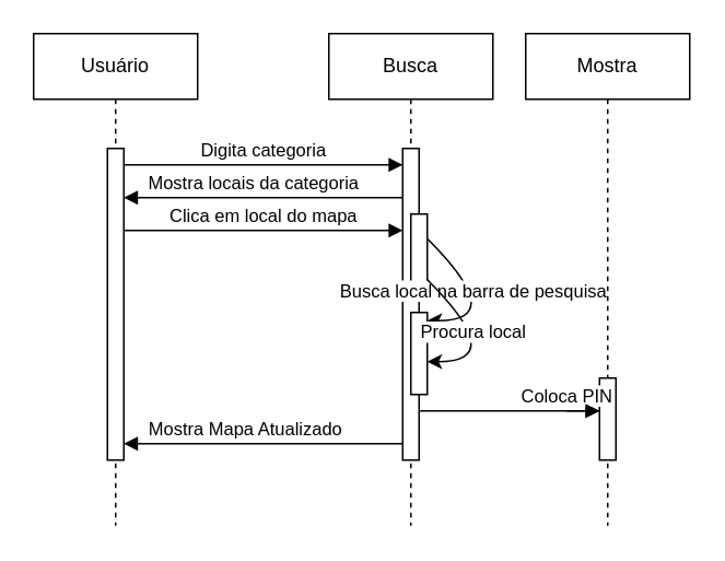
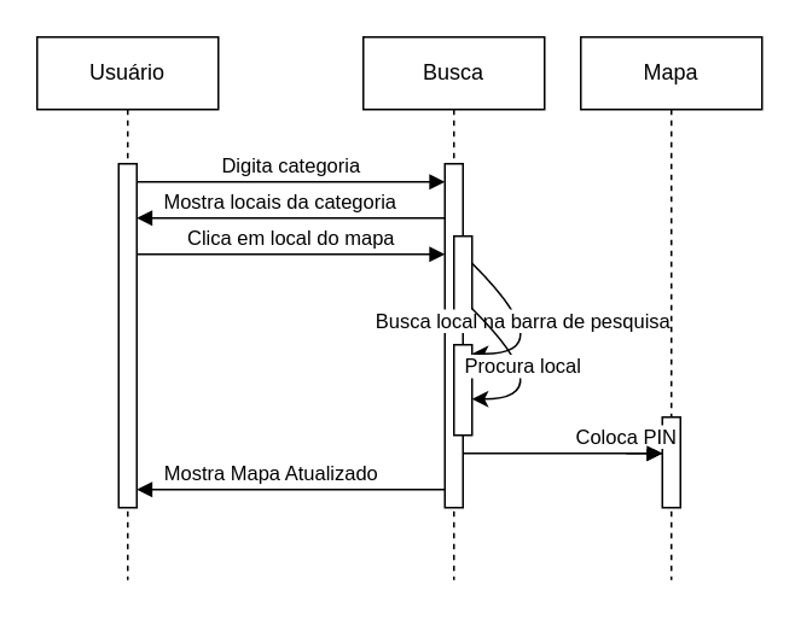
  <mxCell id="0" />
  <mxCell id="1" parent="0" />
  <mxCell id="2" value="Usuário" style="shape=umlLifeline;perimeter=lifelinePerimeter;whiteSpace=wrap;html=1;container=0;dropTarget=0;collapsible=0;recursiveResize=0;outlineConnect=0;portConstraint=eastwest;newEdgeStyle={&quot;edgeStyle&quot;:&quot;elbowEdgeStyle&quot;,&quot;elbow&quot;:&quot;vertical&quot;,&quot;curved&quot;:0,&quot;rounded&quot;:0};" parent="1" vertex="1"><mxGeometry x="20" y="20" width="100" height="300" as="geometry" /></mxCell>
  <mxCell id="3" value="" style="html=1;points=[];perimeter=orthogonalPerimeter;outlineConnect=0;targetShapes=umlLifeline;portConstraint=eastwest;newEdgeStyle={&quot;edgeStyle&quot;:&quot;elbowEdgeStyle&quot;,&quot;elbow&quot;:&quot;vertical&quot;,&quot;curved&quot;:0,&quot;rounded&quot;:0};" parent="2" vertex="1"><mxGeometry x="45" y="70" width="10" height="190" as="geometry" /></mxCell>
  <mxCell id="4" value="Busca" style="shape=umlLifeline;perimeter=lifelinePerimeter;whiteSpace=wrap;html=1;container=0;dropTarget=0;collapsible=0;recursiveResize=0;outlineConnect=0;portConstraint=eastwest;newEdgeStyle={&quot;edgeStyle&quot;:&quot;elbowEdgeStyle&quot;,&quot;elbow&quot;:&quot;vertical&quot;,&quot;curved&quot;:0,&quot;rounded&quot;:0};" parent="1" vertex="1"><mxGeometry x="200" y="20" width="100" height="300" as="geometry" /></mxCell>
  <mxCell id="5" value="" style="html=1;points=[];perimeter=orthogonalPerimeter;outlineConnect=0;targetShapes=umlLifeline;portConstraint=eastwest;newEdgeStyle={&quot;edgeStyle&quot;:&quot;elbowEdgeStyle&quot;,&quot;elbow&quot;:&quot;vertical&quot;,&quot;curved&quot;:0,&quot;rounded&quot;:0};" parent="4" vertex="1"><mxGeometry x="45" y="70" width="10" height="190" as="geometry" /></mxCell>
  <mxCell id="6" value="" style="html=1;points=[];perimeter=orthogonalPerimeter;outlineConnect=0;targetShapes=umlLifeline;portConstraint=eastwest;newEdgeStyle={&quot;edgeStyle&quot;:&quot;elbowEdgeStyle&quot;,&quot;elbow&quot;:&quot;vertical&quot;,&quot;curved&quot;:0,&quot;rounded&quot;:0};" parent="4" vertex="1"><mxGeometry x="50" y="110" width="10" height="50" as="geometry" /></mxCell>
  <mxCell id="7" value="" style="html=1;points=[];perimeter=orthogonalPerimeter;outlineConnect=0;targetShapes=umlLifeline;portConstraint=eastwest;newEdgeStyle={&quot;edgeStyle&quot;:&quot;elbowEdgeStyle&quot;,&quot;elbow&quot;:&quot;vertical&quot;,&quot;curved&quot;:0,&quot;rounded&quot;:0};" parent="4" vertex="1"><mxGeometry x="50" y="170" width="10" height="50" as="geometry" /></mxCell>
  <mxCell id="8" value="Digita categoria" style="html=1;verticalAlign=bottom;endArrow=block;edgeStyle=elbowEdgeStyle;elbow=vertical;curved=0;rounded=0;" parent="1" source="3" target="5" edge="1"><mxGeometry x="0.002" relative="1" as="geometry"><mxPoint x="175" y="110" as="sourcePoint" /><Array as="points"><mxPoint x="160" y="100" /></Array><mxPoint as="offset" /></mxGeometry></mxCell>
  <mxCell id="9" value="" style="curved=1;endArrow=classic;html=1;rounded=0;" parent="1" edge="1"><mxGeometry width="50" height="50" relative="1" as="geometry"><mxPoint x="260" y="145" as="sourcePoint" /><mxPoint x="260" y="195" as="targetPoint" /><Array as="points"><mxPoint x="310" y="195" /></Array></mxGeometry></mxCell>
  <mxCell id="10" value="Busca local na barra de pesquisa" style="edgeLabel;html=1;align=center;verticalAlign=middle;resizable=0;points=[];" parent="9" vertex="1" connectable="0"><mxGeometry x="-0.312" y="-3" relative="1" as="geometry"><mxPoint as="offset" /></mxGeometry></mxCell>
- <mxCell id="11" value="Mostra" style="shape=umlLifeline;perimeter=lifelinePerimeter;whiteSpace=wrap;html=1;container=0;dropTarget=0;collapsible=0;recursiveResize=0;outlineConnect=0;portConstraint=eastwest;newEdgeStyle={&quot;edgeStyle&quot;:&quot;elbowEdgeStyle&quot;,&quot;elbow&quot;:&quot;vertical&quot;,&quot;curved&quot;:0,&quot;rounded&quot;:0};" parent="1" vertex="1"><mxGeometry x="320" y="20" width="100" height="300" as="geometry" /></mxCell>
+ <mxCell id="11" value="Mapa" style="shape=umlLifeline;perimeter=lifelinePerimeter;whiteSpace=wrap;html=1;container=0;dropTarget=0;collapsible=0;recursiveResize=0;outlineConnect=0;portConstraint=eastwest;newEdgeStyle={&quot;edgeStyle&quot;:&quot;elbowEdgeStyle&quot;,&quot;elbow&quot;:&quot;vertical&quot;,&quot;curved&quot;:0,&quot;rounded&quot;:0};" parent="1" vertex="1"><mxGeometry x="320" y="20" width="100" height="300" as="geometry" /></mxCell>
  <mxCell id="12" value="" style="html=1;points=[];perimeter=orthogonalPerimeter;outlineConnect=0;targetShapes=umlLifeline;portConstraint=eastwest;newEdgeStyle={&quot;edgeStyle&quot;:&quot;elbowEdgeStyle&quot;,&quot;elbow&quot;:&quot;vertical&quot;,&quot;curved&quot;:0,&quot;rounded&quot;:0};" parent="11" vertex="1"><mxGeometry x="45" y="210" width="10" height="50" as="geometry" /></mxCell>
  <mxCell id="13" value="Coloca PIN" style="html=1;verticalAlign=bottom;endArrow=block;edgeStyle=elbowEdgeStyle;elbow=vertical;curved=0;rounded=0;" parent="1" edge="1"><mxGeometry x="0.002" relative="1" as="geometry"><mxPoint x="365" y="250" as="sourcePoint" /><Array as="points"><mxPoint x="345" y="250" /></Array><mxPoint x="365" y="250" as="targetPoint" /><mxPoint as="offset" /></mxGeometry></mxCell>
  <mxCell id="14" value="Mostra locais da categoria" style="html=1;verticalAlign=bottom;endArrow=block;edgeStyle=elbowEdgeStyle;elbow=vertical;curved=0;rounded=0;" parent="1" edge="1"><mxGeometry x="0.244" relative="1" as="geometry"><mxPoint x="205" y="120" as="sourcePoint" /><Array as="points"><mxPoint x="245" y="120" /></Array><mxPoint x="75" y="120" as="targetPoint" /><mxPoint as="offset" /></mxGeometry></mxCell>
  <mxCell id="15" value="Clica em local do mapa" style="html=1;verticalAlign=bottom;endArrow=block;edgeStyle=elbowEdgeStyle;elbow=vertical;curved=0;rounded=0;" parent="1" edge="1"><mxGeometry x="0.002" relative="1" as="geometry"><mxPoint x="75" y="140" as="sourcePoint" /><Array as="points"><mxPoint x="170" y="140" /></Array><mxPoint x="245" y="140" as="targetPoint" /><mxPoint as="offset" /></mxGeometry></mxCell>
  <mxCell id="16" value="Mostra Mapa Atualizado" style="html=1;verticalAlign=bottom;endArrow=block;edgeStyle=elbowEdgeStyle;elbow=vertical;curved=0;rounded=0;" parent="1" target="3" edge="1"><mxGeometry x="0.244" relative="1" as="geometry"><mxPoint x="220" y="270" as="sourcePoint" /><Array as="points"><mxPoint x="245" y="270" /></Array><mxPoint x="80" y="270" as="targetPoint" /><mxPoint as="offset" /></mxGeometry></mxCell>
  <mxCell id="17" value="" style="html=1;verticalAlign=bottom;endArrow=block;edgeStyle=elbowEdgeStyle;elbow=vertical;curved=0;rounded=0;" parent="1" edge="1"><mxGeometry x="0.002" relative="1" as="geometry"><mxPoint x="255" y="250" as="sourcePoint" /><Array as="points" /><mxPoint x="365" y="250.167" as="targetPoint" /><mxPoint as="offset" /></mxGeometry></mxCell>
  <mxCell id="18" value="" style="curved=1;endArrow=classic;html=1;rounded=0;" parent="1" edge="1"><mxGeometry width="50" height="50" relative="1" as="geometry"><mxPoint x="260" y="170" as="sourcePoint" /><mxPoint x="260" y="220" as="targetPoint" /><Array as="points"><mxPoint x="310" y="220" /></Array></mxGeometry></mxCell>
  <mxCell id="19" value="Procura local" style="edgeLabel;html=1;align=center;verticalAlign=middle;resizable=0;points=[];" parent="18" vertex="1" connectable="0"><mxGeometry x="-0.312" y="-3" relative="1" as="geometry"><mxPoint as="offset" /></mxGeometry></mxCell>
